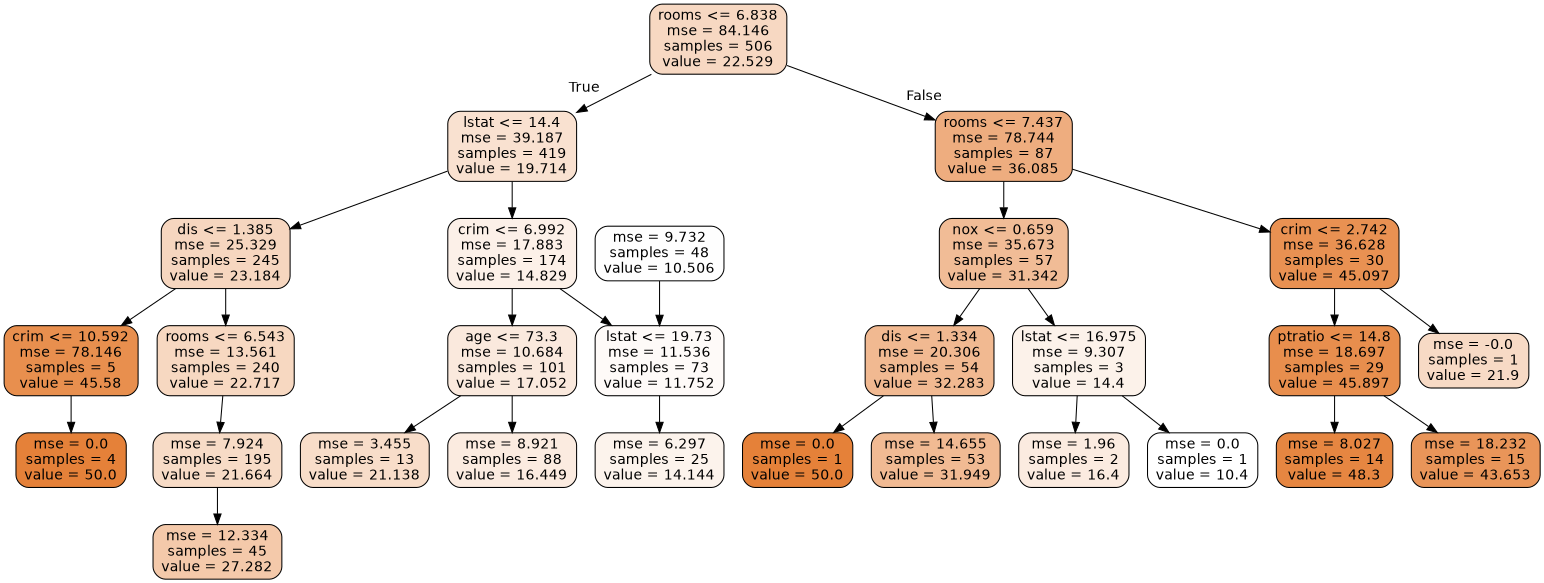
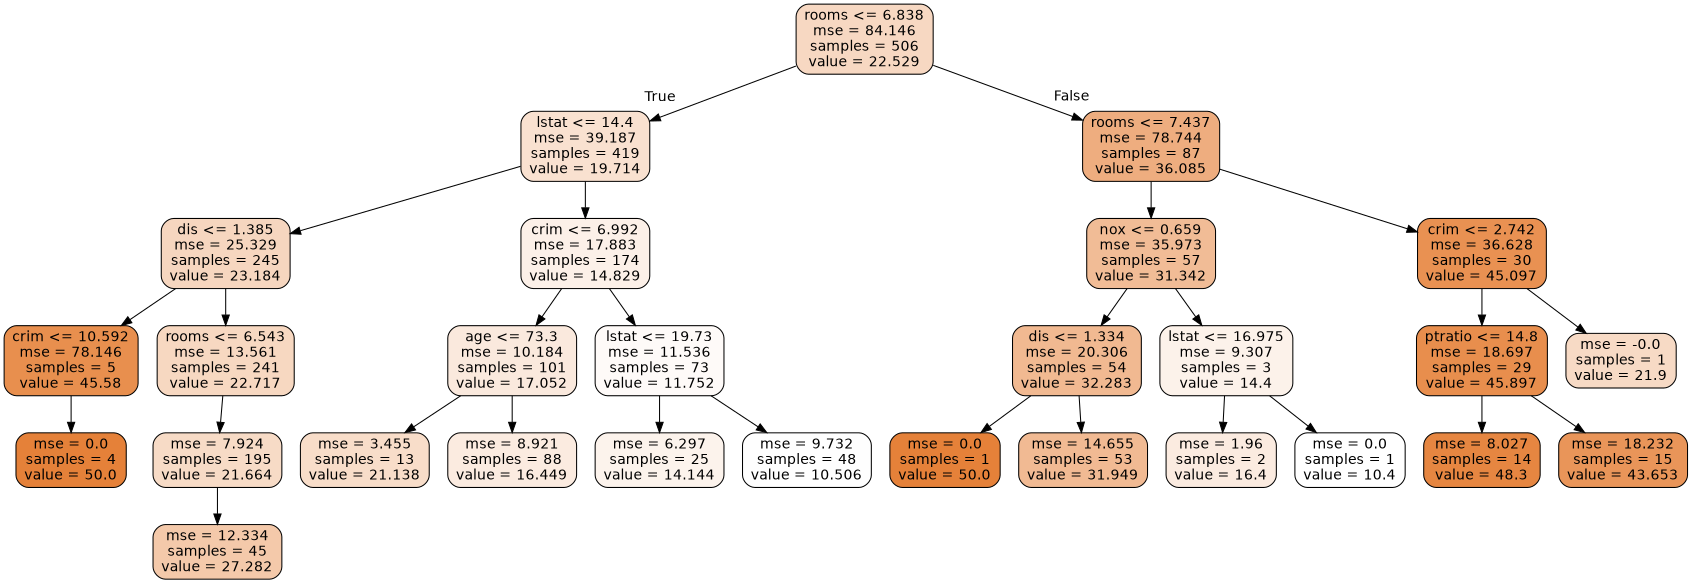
  digraph {
    node [color=black fillcolor="#e58139ff" fontname=helvetica shape=box style="filled, rounded"]
    edge [fontname=helvetica]
    n1 [fillcolor="#e581394e" label="rooms <= 6.838\nmse = 84.146\nsamples = 506\nvalue = 22.529"]
    n2 [fillcolor="#e581393c" label="lstat <= 14.4\nmse = 39.187\nsamples = 419\nvalue = 19.714"]
    n3 [fillcolor="#e58139a5" label="rooms <= 7.437\nmse = 78.744\nsamples = 87\nvalue = 36.085"]
    n4 [fillcolor="#e5813952" label="dis <= 1.385\nmse = 25.329\nsamples = 245\nvalue = 23.184"]
    n5 [fillcolor="#e581391d" label="crim <= 6.992\nmse = 17.883\nsamples = 174\nvalue = 14.829"]
-   n6 [fillcolor="#e5813987" label="nox <= 0.659\nmse = 35.673\nsamples = 57\nvalue = 31.342"]
+   n6 [fillcolor="#e5813987" label="nox <= 0.659\nmse = 35.973\nsamples = 57\nvalue = 31.342"]
    n7 [fillcolor="#e58139df" label="crim <= 2.742\nmse = 36.628\nsamples = 30\nvalue = 45.097"]
    n8 [fillcolor="#e58139e3" label="crim <= 10.592\nmse = 78.146\nsamples = 5\nvalue = 45.58"]
-   n9 [fillcolor="#e581394f" label="rooms <= 6.543\nmse = 13.561\nsamples = 240\nvalue = 22.717"]
-   n10 [fillcolor="#e581392b" label="age <= 73.3\nmse = 10.684\nsamples = 101\nvalue = 17.052"]
+   n9 [fillcolor="#e581394f" label="rooms <= 6.543\nmse = 13.561\nsamples = 241\nvalue = 22.717"]
+   n10 [fillcolor="#e581392b" label="age <= 73.3\nmse = 10.184\nsamples = 101\nvalue = 17.052"]
    n11 [fillcolor="#e5813909" label="lstat <= 19.73\nmse = 11.536\nsamples = 73\nvalue = 11.752"]
    n12 [label="mse = 0.0\nsamples = 4\nvalue = 50.0"]
    n13 [fillcolor="#e5813949" label="mse = 7.924\nsamples = 195\nvalue = 21.664"]
    n14 [fillcolor="#e581396d" label="mse = 12.334\nsamples = 45\nvalue = 27.282"]
    n15 [fillcolor="#e5813945" label="mse = 3.455\nsamples = 13\nvalue = 21.138"]
    n16 [fillcolor="#e5813927" label="mse = 8.921\nsamples = 88\nvalue = 16.449"]
    n17 [fillcolor="#e5813918" label="mse = 6.297\nsamples = 25\nvalue = 14.144"]
    n18 [fillcolor="#e5813901" label="mse = 9.732\nsamples = 48\nvalue = 10.506"]
    n19 [fillcolor="#e581398d" label="dis <= 1.334\nmse = 20.306\nsamples = 54\nvalue = 32.283"]
    n20 [fillcolor="#e581391a" label="lstat <= 16.975\nmse = 9.307\nsamples = 3\nvalue = 14.4"]
    n21 [fillcolor="#e58139e5" label="ptratio <= 14.8\nmse = 18.697\nsamples = 29\nvalue = 45.897"]
    n22 [fillcolor="#e581394a" label="mse = -0.0\nsamples = 1\nvalue = 21.9"]
    n23 [label="mse = 0.0\nsamples = 1\nvalue = 50.0"]
    n24 [fillcolor="#e581398b" label="mse = 14.655\nsamples = 53\nvalue = 31.949"]
    n25 [fillcolor="#e5813927" label="mse = 1.96\nsamples = 2\nvalue = 16.4"]
    n26 [fillcolor="#e5813900" label="mse = 0.0\nsamples = 1\nvalue = 10.4"]
    n27 [fillcolor="#e58139f4" label="mse = 8.027\nsamples = 14\nvalue = 48.3"]
    n28 [fillcolor="#e58139d6" label="mse = 18.232\nsamples = 15\nvalue = 43.653"]
    n1 -> n2 [headlabel=True labelangle=45 labeldistance=2.5]
    n1 -> n3 [headlabel=False labelangle=-45 labeldistance=2.5]
    n2 -> n4
    n2 -> n5
    n3 -> n6
    n3 -> n7
    n4 -> n8
    n4 -> n9
    n5 -> n10
    n5 -> n11
    n6 -> n19
    n6 -> n20
    n7 -> n21
    n7 -> n22
    n8 -> n12
    n9 -> n13
    n10 -> n15
    n10 -> n16
    n11 -> n17
-   n18 -> n11
+   n11 -> n18
    n13 -> n14
    n19 -> n23
    n19 -> n24
    n20 -> n25
    n20 -> n26
    n21 -> n27
    n21 -> n28
  }
